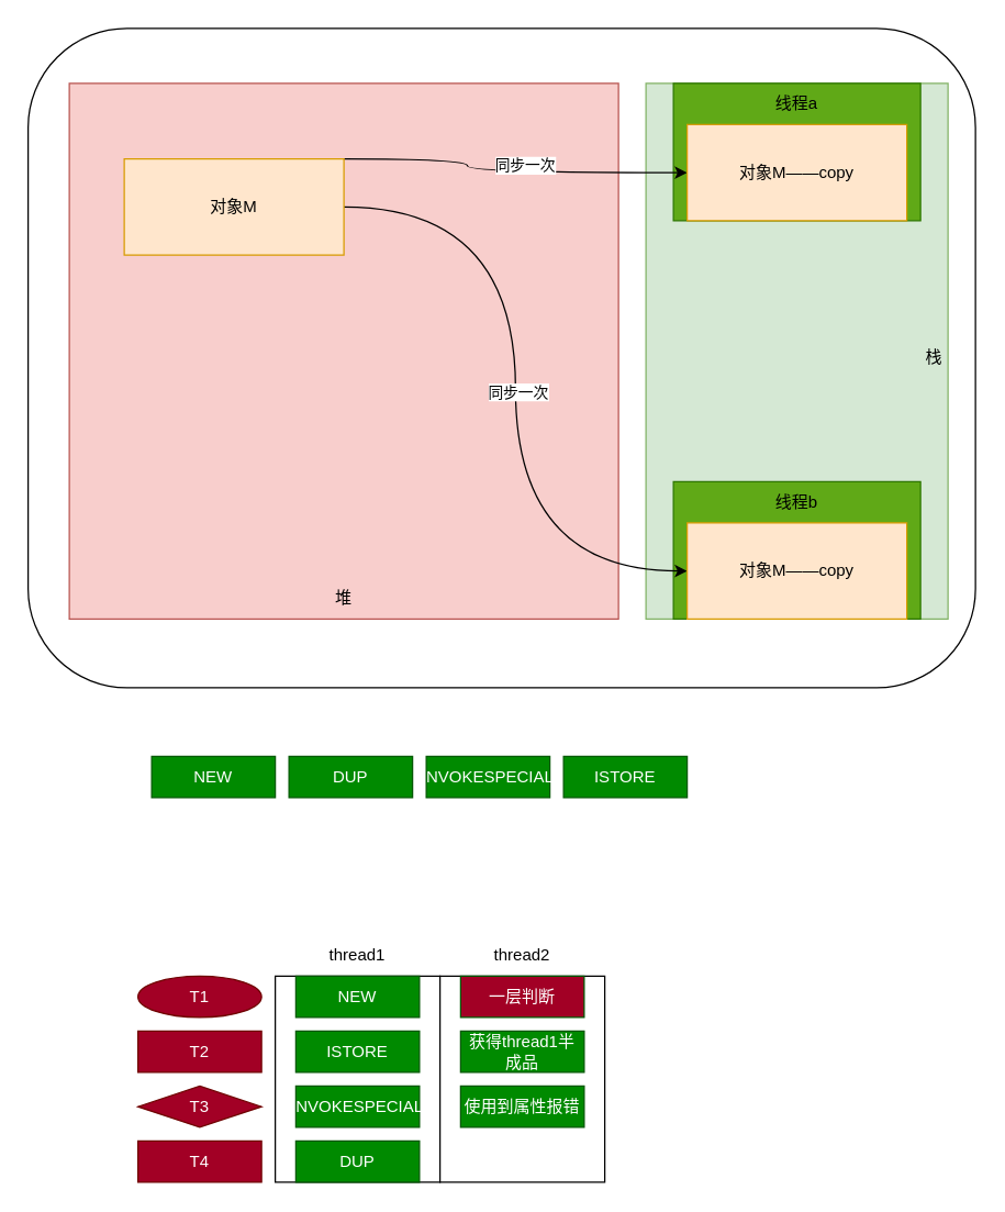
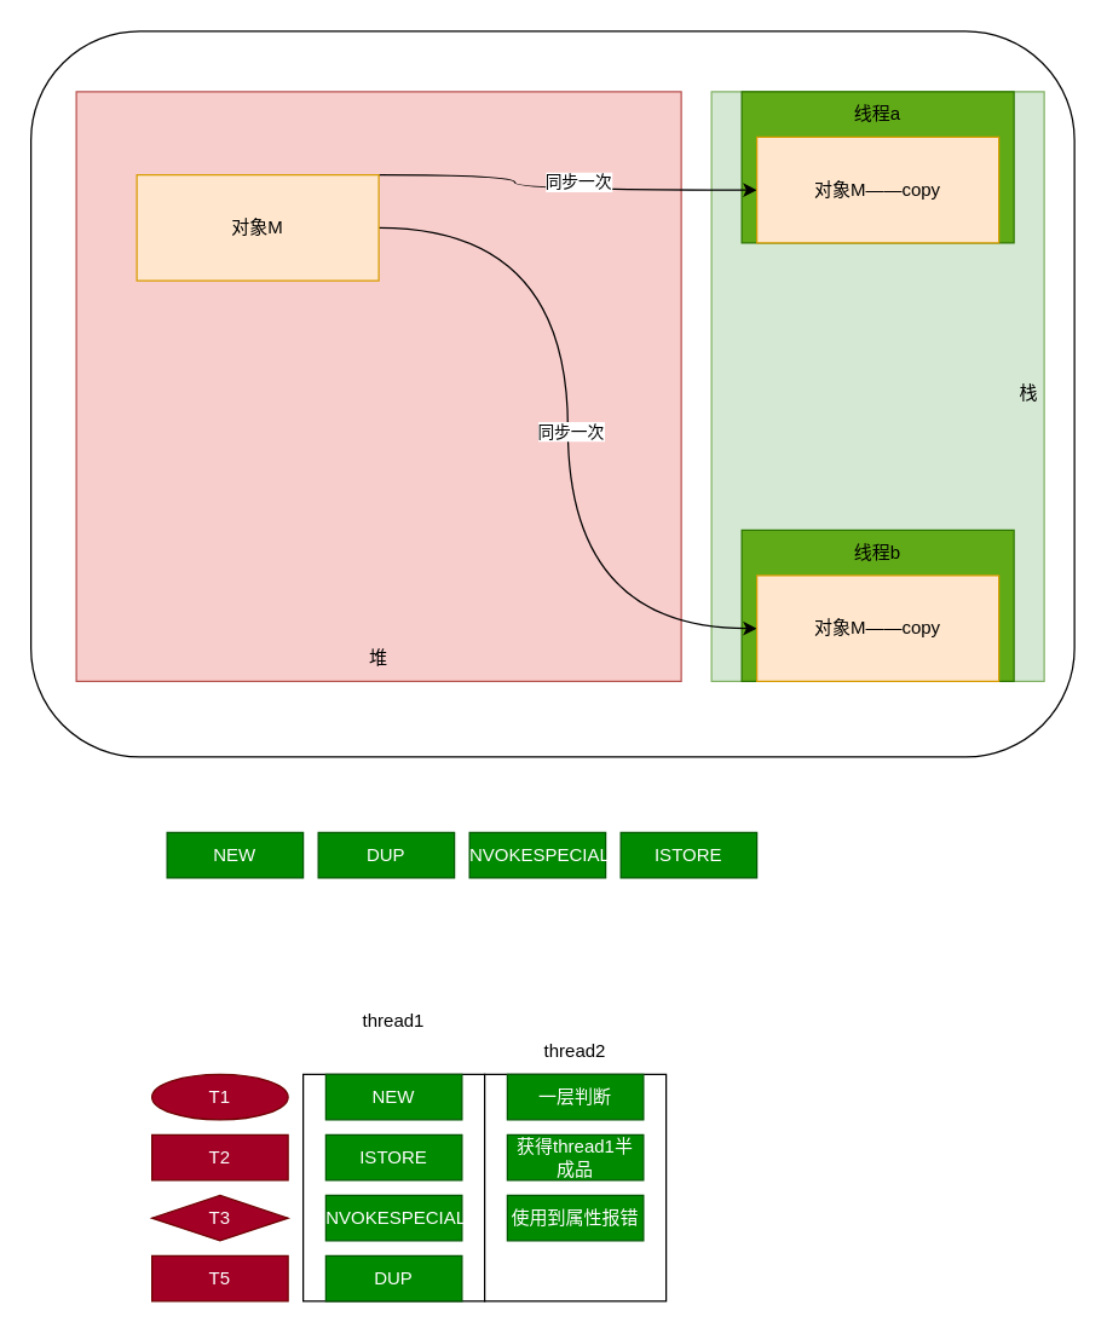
  <mxCell id="0" />
  <mxCell id="1" parent="0" />
  <mxCell id="2" value="" style="rounded=1;whiteSpace=wrap;html=1;" vertex="1" parent="1"><mxGeometry x="20" y="20" width="690" height="480" as="geometry" /></mxCell>
  <mxCell id="3" value="" style="rounded=0;whiteSpace=wrap;html=1;fillColor=#d5e8d4;strokeColor=#82b366;" vertex="1" parent="1"><mxGeometry x="470" y="60" width="220" height="390" as="geometry" /></mxCell>
  <mxCell id="4" value="" style="rounded=0;whiteSpace=wrap;html=1;fillColor=#60a917;fontColor=#ffffff;strokeColor=#2D7600;" vertex="1" parent="1"><mxGeometry x="490" y="60" width="180" height="100" as="geometry" /></mxCell>
  <mxCell id="5" value="" style="rounded=0;whiteSpace=wrap;html=1;fillColor=#f8cecc;strokeColor=#b85450;" vertex="1" parent="1"><mxGeometry x="50" y="60" width="400" height="390" as="geometry" /></mxCell>
  <mxCell id="6" value="" style="rounded=0;whiteSpace=wrap;html=1;fillColor=#60a917;fontColor=#ffffff;strokeColor=#2D7600;" vertex="1" parent="1"><mxGeometry x="490" y="350" width="180" height="100" as="geometry" /></mxCell>
  <mxCell id="7" value="线程a" style="text;html=1;strokeColor=none;fillColor=none;align=center;verticalAlign=middle;whiteSpace=wrap;rounded=0;" vertex="1" parent="1"><mxGeometry x="550" y="60" width="60" height="30" as="geometry" /></mxCell>
  <mxCell id="8" value="线程b" style="text;html=1;strokeColor=none;fillColor=none;align=center;verticalAlign=middle;whiteSpace=wrap;rounded=0;" vertex="1" parent="1"><mxGeometry x="550" y="350" width="60" height="30" as="geometry" /></mxCell>
  <mxCell id="9" style="edgeStyle=orthogonalEdgeStyle;rounded=0;orthogonalLoop=1;jettySize=auto;html=1;curved=1;" edge="1" parent="1" source="13" target="16"><mxGeometry relative="1" as="geometry"><Array as="points"><mxPoint x="340" y="115" /><mxPoint x="340" y="125" /></Array></mxGeometry></mxCell>
  <mxCell id="10" value="同步一次" style="edgeLabel;html=1;align=center;verticalAlign=middle;resizable=0;points=[];" vertex="1" connectable="0" parent="9"><mxGeometry x="0.086" y="6" relative="1" as="geometry"><mxPoint as="offset" /></mxGeometry></mxCell>
  <mxCell id="11" style="edgeStyle=orthogonalEdgeStyle;curved=1;rounded=0;orthogonalLoop=1;jettySize=auto;html=1;entryX=0;entryY=0.5;entryDx=0;entryDy=0;" edge="1" parent="1" source="13" target="17"><mxGeometry relative="1" as="geometry" /></mxCell>
  <mxCell id="12" value="同步一次" style="edgeLabel;html=1;align=center;verticalAlign=middle;resizable=0;points=[];" vertex="1" connectable="0" parent="11"><mxGeometry x="0.004" y="1" relative="1" as="geometry"><mxPoint as="offset" /></mxGeometry></mxCell>
  <mxCell id="13" value="对象M" style="rounded=0;whiteSpace=wrap;html=1;fillColor=#ffe6cc;strokeColor=#d79b00;" vertex="1" parent="1"><mxGeometry x="90" y="115" width="160" height="70" as="geometry" /></mxCell>
  <mxCell id="14" value="堆" style="text;html=1;strokeColor=none;fillColor=none;align=center;verticalAlign=middle;whiteSpace=wrap;rounded=0;" vertex="1" parent="1"><mxGeometry x="220" y="420" width="60" height="30" as="geometry" /></mxCell>
  <mxCell id="15" value="栈" style="text;html=1;strokeColor=none;fillColor=none;align=center;verticalAlign=middle;whiteSpace=wrap;rounded=0;" vertex="1" parent="1"><mxGeometry x="670" y="230" width="20" height="60" as="geometry" /></mxCell>
  <mxCell id="16" value="对象M——copy" style="rounded=0;whiteSpace=wrap;html=1;fillColor=#ffe6cc;strokeColor=#d79b00;" vertex="1" parent="1"><mxGeometry x="500" y="90" width="160" height="70" as="geometry" /></mxCell>
  <mxCell id="17" value="对象M——copy" style="rounded=0;whiteSpace=wrap;html=1;fillColor=#ffe6cc;strokeColor=#d79b00;" vertex="1" parent="1"><mxGeometry x="500" y="380" width="160" height="70" as="geometry" /></mxCell>
  <mxCell id="18" value="NEW" style="rounded=0;whiteSpace=wrap;html=1;fillColor=#008a00;fontColor=#ffffff;strokeColor=#005700;" vertex="1" parent="1"><mxGeometry x="110" y="550" width="90" height="30" as="geometry" /></mxCell>
  <mxCell id="19" value="DUP" style="rounded=0;whiteSpace=wrap;html=1;fillColor=#008a00;fontColor=#ffffff;strokeColor=#005700;" vertex="1" parent="1"><mxGeometry x="210" y="550" width="90" height="30" as="geometry" /></mxCell>
  <mxCell id="20" value="INVOKESPECIAL" style="rounded=0;whiteSpace=wrap;html=1;fillColor=#008a00;fontColor=#ffffff;strokeColor=#005700;" vertex="1" parent="1"><mxGeometry x="310" y="550" width="90" height="30" as="geometry" /></mxCell>
  <mxCell id="21" value="ISTORE" style="rounded=0;whiteSpace=wrap;html=1;fillColor=#008a00;fontColor=#ffffff;strokeColor=#005700;" vertex="1" parent="1"><mxGeometry x="410" y="550" width="90" height="30" as="geometry" /></mxCell>
  <mxCell id="22" value="" style="rounded=0;whiteSpace=wrap;html=1;" vertex="1" parent="1"><mxGeometry x="200" y="710" width="120" height="150" as="geometry" /></mxCell>
  <mxCell id="23" value="" style="rounded=0;whiteSpace=wrap;html=1;" vertex="1" parent="1"><mxGeometry x="320" y="710" width="120" height="150" as="geometry" /></mxCell>
- <mxCell id="24" value="thread1" style="text;html=1;strokeColor=none;fillColor=none;align=center;verticalAlign=middle;whiteSpace=wrap;rounded=0;" vertex="1" parent="1"><mxGeometry x="230" y="680" width="60" height="30" as="geometry" /></mxCell>
+ <mxCell id="24" value="thread1" style="text;html=1;strokeColor=none;fillColor=none;align=center;verticalAlign=middle;whiteSpace=wrap;rounded=0;" vertex="1" parent="1"><mxGeometry x="230" y="660" width="60" height="30" as="geometry" /></mxCell>
  <mxCell id="25" value="thread2" style="text;html=1;strokeColor=none;fillColor=none;align=center;verticalAlign=middle;whiteSpace=wrap;rounded=0;" vertex="1" parent="1"><mxGeometry x="350" y="680" width="60" height="30" as="geometry" /></mxCell>
  <mxCell id="26" value="T1" style="ellipse;whiteSpace=wrap;html=1;fillColor=#a20025;fontColor=#ffffff;strokeColor=#6F0000;" vertex="1" parent="1"><mxGeometry x="100" y="710" width="90" height="30" as="geometry" /></mxCell>
  <mxCell id="27" value="T2" style="rounded=0;whiteSpace=wrap;html=1;fillColor=#a20025;fontColor=#ffffff;strokeColor=#6F0000;" vertex="1" parent="1"><mxGeometry x="100" y="750" width="90" height="30" as="geometry" /></mxCell>
  <mxCell id="28" value="T3" style="rhombus;whiteSpace=wrap;html=1;fillColor=#a20025;fontColor=#ffffff;strokeColor=#6F0000;" vertex="1" parent="1"><mxGeometry x="100" y="790" width="90" height="30" as="geometry" /></mxCell>
- <mxCell id="29" value="T4" style="rounded=0;whiteSpace=wrap;html=1;fillColor=#a20025;fontColor=#ffffff;strokeColor=#6F0000;" vertex="1" parent="1"><mxGeometry x="100" y="830" width="90" height="30" as="geometry" /></mxCell>
+ <mxCell id="29" value="T5" style="rounded=0;whiteSpace=wrap;html=1;fillColor=#a20025;fontColor=#ffffff;strokeColor=#6F0000;" vertex="1" parent="1"><mxGeometry x="100" y="830" width="90" height="30" as="geometry" /></mxCell>
  <mxCell id="30" value="NEW" style="rounded=0;whiteSpace=wrap;html=1;fillColor=#008a00;fontColor=#ffffff;strokeColor=#005700;" vertex="1" parent="1"><mxGeometry x="215" y="710" width="90" height="30" as="geometry" /></mxCell>
  <mxCell id="31" value="INVOKESPECIAL" style="rounded=0;whiteSpace=wrap;html=1;fillColor=#008a00;fontColor=#ffffff;strokeColor=#005700;" vertex="1" parent="1"><mxGeometry x="215" y="790" width="90" height="30" as="geometry" /></mxCell>
  <mxCell id="32" value="ISTORE" style="rounded=0;whiteSpace=wrap;html=1;fillColor=#008a00;fontColor=#ffffff;strokeColor=#005700;" vertex="1" parent="1"><mxGeometry x="215" y="750" width="90" height="30" as="geometry" /></mxCell>
  <mxCell id="33" value="DUP" style="rounded=0;whiteSpace=wrap;html=1;fillColor=#008a00;fontColor=#ffffff;strokeColor=#005700;" vertex="1" parent="1"><mxGeometry x="215" y="830" width="90" height="30" as="geometry" /></mxCell>
- <mxCell id="34" value="一层判断" style="rounded=0;whiteSpace=wrap;html=1;fillColor=#a20025;fontColor=#ffffff;strokeColor=#005700;" vertex="1" parent="1"><mxGeometry x="335" y="710" width="90" height="30" as="geometry" /></mxCell>
+ <mxCell id="34" value="一层判断" style="rounded=0;whiteSpace=wrap;html=1;fillColor=#008a00;fontColor=#ffffff;strokeColor=#005700;" vertex="1" parent="1"><mxGeometry x="335" y="710" width="90" height="30" as="geometry" /></mxCell>
  <mxCell id="35" value="获得thread1半成品" style="rounded=0;whiteSpace=wrap;html=1;fillColor=#008a00;fontColor=#ffffff;strokeColor=#005700;" vertex="1" parent="1"><mxGeometry x="335" y="750" width="90" height="30" as="geometry" /></mxCell>
  <mxCell id="36" value="使用到属性报错" style="rounded=0;whiteSpace=wrap;html=1;fillColor=#008a00;fontColor=#ffffff;strokeColor=#005700;" vertex="1" parent="1"><mxGeometry x="335" y="790" width="90" height="30" as="geometry" /></mxCell>
